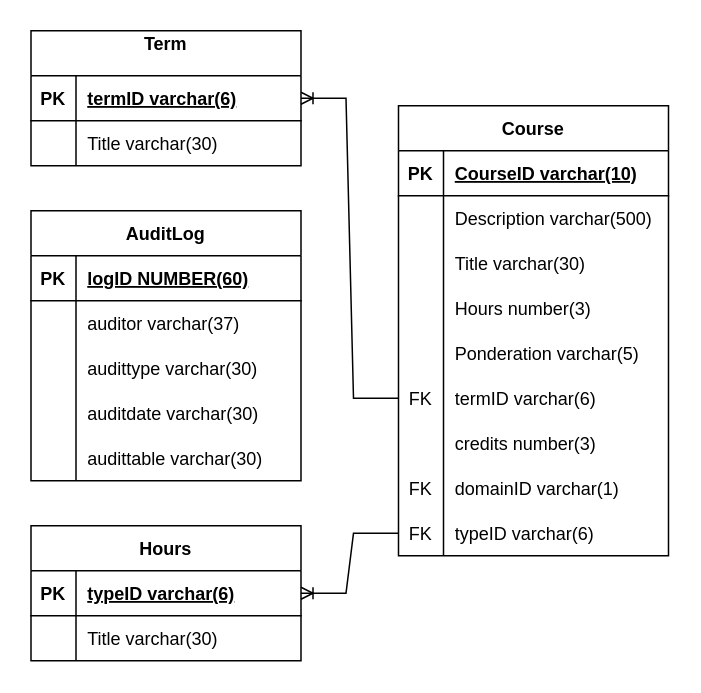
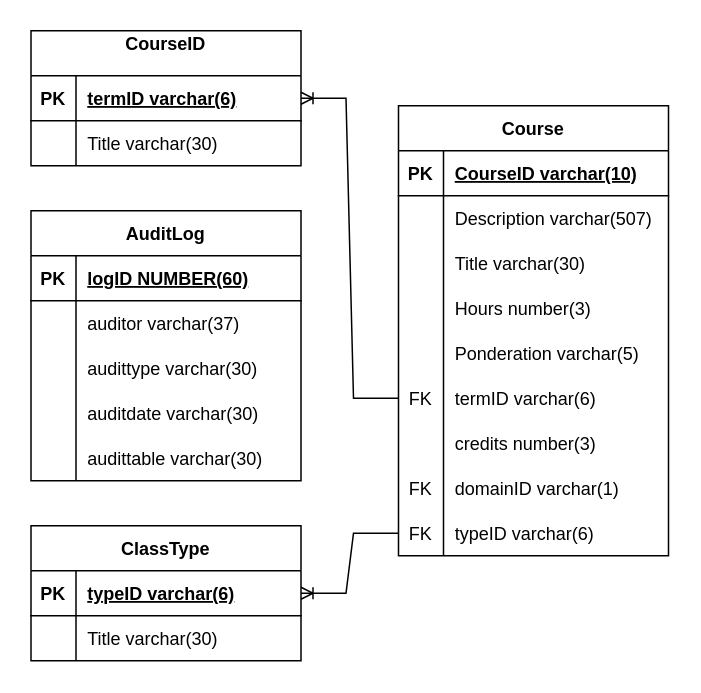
  <mxCell id="0" />
  <mxCell id="1" parent="0" />
  <mxCell id="2" value="Course" style="shape=table;startSize=30;container=1;collapsible=1;childLayout=tableLayout;fixedRows=1;rowLines=0;fontStyle=1;align=center;resizeLast=1;" parent="1" vertex="1"><mxGeometry x="265" y="70" width="180" height="300" as="geometry" /></mxCell>
  <mxCell id="3" value="" style="shape=tableRow;horizontal=0;startSize=0;swimlaneHead=0;swimlaneBody=0;fillColor=none;collapsible=0;dropTarget=0;points=[[0,0.5],[1,0.5]];portConstraint=eastwest;top=0;left=0;right=0;bottom=1;" parent="2" vertex="1"><mxGeometry y="30" width="180" height="30" as="geometry" /></mxCell>
  <mxCell id="4" value="PK" style="shape=partialRectangle;connectable=0;fillColor=none;top=0;left=0;bottom=0;right=0;fontStyle=1;overflow=hidden;" parent="3" vertex="1"><mxGeometry width="30" height="30" as="geometry"><mxRectangle width="30" height="30" as="alternateBounds" /></mxGeometry></mxCell>
  <mxCell id="5" value="CourseID varchar(10)" style="shape=partialRectangle;connectable=0;fillColor=none;top=0;left=0;bottom=0;right=0;align=left;spacingLeft=6;fontStyle=5;overflow=hidden;" parent="3" vertex="1"><mxGeometry x="30" width="150" height="30" as="geometry"><mxRectangle width="150" height="30" as="alternateBounds" /></mxGeometry></mxCell>
  <mxCell id="6" value="" style="shape=tableRow;horizontal=0;startSize=0;swimlaneHead=0;swimlaneBody=0;fillColor=none;collapsible=0;dropTarget=0;points=[[0,0.5],[1,0.5]];portConstraint=eastwest;top=0;left=0;right=0;bottom=0;" parent="2" vertex="1"><mxGeometry y="60" width="180" height="30" as="geometry" /></mxCell>
  <mxCell id="7" value="" style="shape=partialRectangle;connectable=0;fillColor=none;top=0;left=0;bottom=0;right=0;editable=1;overflow=hidden;" parent="6" vertex="1"><mxGeometry width="30" height="30" as="geometry"><mxRectangle width="30" height="30" as="alternateBounds" /></mxGeometry></mxCell>
- <mxCell id="8" value="Description varchar(500)" style="shape=partialRectangle;connectable=0;fillColor=none;top=0;left=0;bottom=0;right=0;align=left;spacingLeft=6;overflow=hidden;" parent="6" vertex="1"><mxGeometry x="30" width="150" height="30" as="geometry"><mxRectangle width="150" height="30" as="alternateBounds" /></mxGeometry></mxCell>
+ <mxCell id="8" value="Description varchar(507)" style="shape=partialRectangle;connectable=0;fillColor=none;top=0;left=0;bottom=0;right=0;align=left;spacingLeft=6;overflow=hidden;" parent="6" vertex="1"><mxGeometry x="30" width="150" height="30" as="geometry"><mxRectangle width="150" height="30" as="alternateBounds" /></mxGeometry></mxCell>
  <mxCell id="9" value="" style="shape=tableRow;horizontal=0;startSize=0;swimlaneHead=0;swimlaneBody=0;fillColor=none;collapsible=0;dropTarget=0;points=[[0,0.5],[1,0.5]];portConstraint=eastwest;top=0;left=0;right=0;bottom=0;" parent="2" vertex="1"><mxGeometry y="90" width="180" height="30" as="geometry" /></mxCell>
  <mxCell id="10" value="" style="shape=partialRectangle;connectable=0;fillColor=none;top=0;left=0;bottom=0;right=0;editable=1;overflow=hidden;" parent="9" vertex="1"><mxGeometry width="30" height="30" as="geometry"><mxRectangle width="30" height="30" as="alternateBounds" /></mxGeometry></mxCell>
  <mxCell id="11" value="Title varchar(30)" style="shape=partialRectangle;connectable=0;fillColor=none;top=0;left=0;bottom=0;right=0;align=left;spacingLeft=6;overflow=hidden;" parent="9" vertex="1"><mxGeometry x="30" width="150" height="30" as="geometry"><mxRectangle width="150" height="30" as="alternateBounds" /></mxGeometry></mxCell>
  <mxCell id="12" value="" style="shape=tableRow;horizontal=0;startSize=0;swimlaneHead=0;swimlaneBody=0;fillColor=none;collapsible=0;dropTarget=0;points=[[0,0.5],[1,0.5]];portConstraint=eastwest;top=0;left=0;right=0;bottom=0;" parent="2" vertex="1"><mxGeometry y="120" width="180" height="30" as="geometry" /></mxCell>
  <mxCell id="13" value="" style="shape=partialRectangle;connectable=0;fillColor=none;top=0;left=0;bottom=0;right=0;editable=1;overflow=hidden;" parent="12" vertex="1"><mxGeometry width="30" height="30" as="geometry"><mxRectangle width="30" height="30" as="alternateBounds" /></mxGeometry></mxCell>
  <mxCell id="14" value="Hours number(3)" style="shape=partialRectangle;connectable=0;fillColor=none;top=0;left=0;bottom=0;right=0;align=left;spacingLeft=6;overflow=hidden;" parent="12" vertex="1"><mxGeometry x="30" width="150" height="30" as="geometry"><mxRectangle width="150" height="30" as="alternateBounds" /></mxGeometry></mxCell>
  <mxCell id="15" value="" style="shape=tableRow;horizontal=0;startSize=0;swimlaneHead=0;swimlaneBody=0;fillColor=none;collapsible=0;dropTarget=0;points=[[0,0.5],[1,0.5]];portConstraint=eastwest;top=0;left=0;right=0;bottom=0;" parent="2" vertex="1"><mxGeometry y="150" width="180" height="30" as="geometry" /></mxCell>
  <mxCell id="16" value="" style="shape=partialRectangle;connectable=0;fillColor=none;top=0;left=0;bottom=0;right=0;editable=1;overflow=hidden;" parent="15" vertex="1"><mxGeometry width="30" height="30" as="geometry"><mxRectangle width="30" height="30" as="alternateBounds" /></mxGeometry></mxCell>
  <mxCell id="17" value="Ponderation varchar(5)" style="shape=partialRectangle;connectable=0;fillColor=none;top=0;left=0;bottom=0;right=0;align=left;spacingLeft=6;overflow=hidden;" parent="15" vertex="1"><mxGeometry x="30" width="150" height="30" as="geometry"><mxRectangle width="150" height="30" as="alternateBounds" /></mxGeometry></mxCell>
  <mxCell id="18" value="" style="shape=tableRow;horizontal=0;startSize=0;swimlaneHead=0;swimlaneBody=0;fillColor=none;collapsible=0;dropTarget=0;points=[[0,0.5],[1,0.5]];portConstraint=eastwest;top=0;left=0;right=0;bottom=0;" parent="2" vertex="1"><mxGeometry y="180" width="180" height="30" as="geometry" /></mxCell>
  <mxCell id="19" value="FK" style="shape=partialRectangle;connectable=0;fillColor=none;top=0;left=0;bottom=0;right=0;editable=1;overflow=hidden;" parent="18" vertex="1"><mxGeometry width="30" height="30" as="geometry"><mxRectangle width="30" height="30" as="alternateBounds" /></mxGeometry></mxCell>
  <mxCell id="20" value="termID varchar(6)" style="shape=partialRectangle;connectable=0;fillColor=none;top=0;left=0;bottom=0;right=0;align=left;spacingLeft=6;overflow=hidden;" parent="18" vertex="1"><mxGeometry x="30" width="150" height="30" as="geometry"><mxRectangle width="150" height="30" as="alternateBounds" /></mxGeometry></mxCell>
  <mxCell id="21" value="" style="shape=tableRow;horizontal=0;startSize=0;swimlaneHead=0;swimlaneBody=0;fillColor=none;collapsible=0;dropTarget=0;points=[[0,0.5],[1,0.5]];portConstraint=eastwest;top=0;left=0;right=0;bottom=0;" parent="2" vertex="1"><mxGeometry y="210" width="180" height="30" as="geometry" /></mxCell>
  <mxCell id="22" value="" style="shape=partialRectangle;connectable=0;fillColor=none;top=0;left=0;bottom=0;right=0;editable=1;overflow=hidden;" parent="21" vertex="1"><mxGeometry width="30" height="30" as="geometry"><mxRectangle width="30" height="30" as="alternateBounds" /></mxGeometry></mxCell>
  <mxCell id="23" value="credits number(3)" style="shape=partialRectangle;connectable=0;fillColor=none;top=0;left=0;bottom=0;right=0;align=left;spacingLeft=6;overflow=hidden;" parent="21" vertex="1"><mxGeometry x="30" width="150" height="30" as="geometry"><mxRectangle width="150" height="30" as="alternateBounds" /></mxGeometry></mxCell>
  <mxCell id="24" value="" style="shape=tableRow;horizontal=0;startSize=0;swimlaneHead=0;swimlaneBody=0;fillColor=none;collapsible=0;dropTarget=0;points=[[0,0.5],[1,0.5]];portConstraint=eastwest;top=0;left=0;right=0;bottom=0;" parent="2" vertex="1"><mxGeometry y="240" width="180" height="30" as="geometry" /></mxCell>
  <mxCell id="25" value="FK" style="shape=partialRectangle;connectable=0;fillColor=none;top=0;left=0;bottom=0;right=0;editable=1;overflow=hidden;" parent="24" vertex="1"><mxGeometry width="30" height="30" as="geometry"><mxRectangle width="30" height="30" as="alternateBounds" /></mxGeometry></mxCell>
  <mxCell id="26" value="domainID varchar(1)" style="shape=partialRectangle;connectable=0;fillColor=none;top=0;left=0;bottom=0;right=0;align=left;spacingLeft=6;overflow=hidden;" parent="24" vertex="1"><mxGeometry x="30" width="150" height="30" as="geometry"><mxRectangle width="150" height="30" as="alternateBounds" /></mxGeometry></mxCell>
  <mxCell id="27" value="" style="shape=tableRow;horizontal=0;startSize=0;swimlaneHead=0;swimlaneBody=0;fillColor=none;collapsible=0;dropTarget=0;points=[[0,0.5],[1,0.5]];portConstraint=eastwest;top=0;left=0;right=0;bottom=0;" parent="2" vertex="1"><mxGeometry y="270" width="180" height="30" as="geometry" /></mxCell>
  <mxCell id="28" value="FK" style="shape=partialRectangle;connectable=0;fillColor=none;top=0;left=0;bottom=0;right=0;editable=1;overflow=hidden;" parent="27" vertex="1"><mxGeometry width="30" height="30" as="geometry"><mxRectangle width="30" height="30" as="alternateBounds" /></mxGeometry></mxCell>
  <mxCell id="29" value="typeID varchar(6)" style="shape=partialRectangle;connectable=0;fillColor=none;top=0;left=0;bottom=0;right=0;align=left;spacingLeft=6;overflow=hidden;" parent="27" vertex="1"><mxGeometry x="30" width="150" height="30" as="geometry"><mxRectangle width="150" height="30" as="alternateBounds" /></mxGeometry></mxCell>
- <mxCell id="30" value="Term&#10;" style="shape=table;startSize=30;container=1;collapsible=1;childLayout=tableLayout;fixedRows=1;rowLines=0;fontStyle=1;align=center;resizeLast=1;" parent="1" vertex="1"><mxGeometry x="20" y="20" width="180" height="90" as="geometry" /></mxCell>
+ <mxCell id="30" value="CourseID&#10;" style="shape=table;startSize=30;container=1;collapsible=1;childLayout=tableLayout;fixedRows=1;rowLines=0;fontStyle=1;align=center;resizeLast=1;" parent="1" vertex="1"><mxGeometry x="20" y="20" width="180" height="90" as="geometry" /></mxCell>
  <mxCell id="31" value="" style="shape=tableRow;horizontal=0;startSize=0;swimlaneHead=0;swimlaneBody=0;fillColor=none;collapsible=0;dropTarget=0;points=[[0,0.5],[1,0.5]];portConstraint=eastwest;top=0;left=0;right=0;bottom=1;" parent="30" vertex="1"><mxGeometry y="30" width="180" height="30" as="geometry" /></mxCell>
  <mxCell id="32" value="PK" style="shape=partialRectangle;connectable=0;fillColor=none;top=0;left=0;bottom=0;right=0;fontStyle=1;overflow=hidden;" parent="31" vertex="1"><mxGeometry width="30" height="30" as="geometry"><mxRectangle width="30" height="30" as="alternateBounds" /></mxGeometry></mxCell>
  <mxCell id="33" value="termID varchar(6)" style="shape=partialRectangle;connectable=0;fillColor=none;top=0;left=0;bottom=0;right=0;align=left;spacingLeft=6;fontStyle=5;overflow=hidden;" parent="31" vertex="1"><mxGeometry x="30" width="150" height="30" as="geometry"><mxRectangle width="150" height="30" as="alternateBounds" /></mxGeometry></mxCell>
  <mxCell id="34" value="" style="shape=tableRow;horizontal=0;startSize=0;swimlaneHead=0;swimlaneBody=0;fillColor=none;collapsible=0;dropTarget=0;points=[[0,0.5],[1,0.5]];portConstraint=eastwest;top=0;left=0;right=0;bottom=0;" parent="30" vertex="1"><mxGeometry y="60" width="180" height="30" as="geometry" /></mxCell>
  <mxCell id="35" value="" style="shape=partialRectangle;connectable=0;fillColor=none;top=0;left=0;bottom=0;right=0;editable=1;overflow=hidden;" parent="34" vertex="1"><mxGeometry width="30" height="30" as="geometry"><mxRectangle width="30" height="30" as="alternateBounds" /></mxGeometry></mxCell>
  <mxCell id="36" value="Title varchar(30)" style="shape=partialRectangle;connectable=0;fillColor=none;top=0;left=0;bottom=0;right=0;align=left;spacingLeft=6;overflow=hidden;" parent="34" vertex="1"><mxGeometry x="30" width="150" height="30" as="geometry"><mxRectangle width="150" height="30" as="alternateBounds" /></mxGeometry></mxCell>
- <mxCell id="37" value="Hours" style="shape=table;startSize=30;container=1;collapsible=1;childLayout=tableLayout;fixedRows=1;rowLines=0;fontStyle=1;align=center;resizeLast=1;" parent="1" vertex="1"><mxGeometry x="20" y="350" width="180" height="90" as="geometry" /></mxCell>
+ <mxCell id="37" value="ClassType" style="shape=table;startSize=30;container=1;collapsible=1;childLayout=tableLayout;fixedRows=1;rowLines=0;fontStyle=1;align=center;resizeLast=1;" parent="1" vertex="1"><mxGeometry x="20" y="350" width="180" height="90" as="geometry" /></mxCell>
  <mxCell id="38" value="" style="shape=tableRow;horizontal=0;startSize=0;swimlaneHead=0;swimlaneBody=0;fillColor=none;collapsible=0;dropTarget=0;points=[[0,0.5],[1,0.5]];portConstraint=eastwest;top=0;left=0;right=0;bottom=1;" parent="37" vertex="1"><mxGeometry y="30" width="180" height="30" as="geometry" /></mxCell>
  <mxCell id="39" value="PK" style="shape=partialRectangle;connectable=0;fillColor=none;top=0;left=0;bottom=0;right=0;fontStyle=1;overflow=hidden;" parent="38" vertex="1"><mxGeometry width="30" height="30" as="geometry"><mxRectangle width="30" height="30" as="alternateBounds" /></mxGeometry></mxCell>
  <mxCell id="40" value="typeID varchar(6)" style="shape=partialRectangle;connectable=0;fillColor=none;top=0;left=0;bottom=0;right=0;align=left;spacingLeft=6;fontStyle=5;overflow=hidden;" parent="38" vertex="1"><mxGeometry x="30" width="150" height="30" as="geometry"><mxRectangle width="150" height="30" as="alternateBounds" /></mxGeometry></mxCell>
  <mxCell id="41" value="" style="shape=tableRow;horizontal=0;startSize=0;swimlaneHead=0;swimlaneBody=0;fillColor=none;collapsible=0;dropTarget=0;points=[[0,0.5],[1,0.5]];portConstraint=eastwest;top=0;left=0;right=0;bottom=0;" parent="37" vertex="1"><mxGeometry y="60" width="180" height="30" as="geometry" /></mxCell>
  <mxCell id="42" value="" style="shape=partialRectangle;connectable=0;fillColor=none;top=0;left=0;bottom=0;right=0;editable=1;overflow=hidden;" parent="41" vertex="1"><mxGeometry width="30" height="30" as="geometry"><mxRectangle width="30" height="30" as="alternateBounds" /></mxGeometry></mxCell>
  <mxCell id="43" value="Title varchar(30)" style="shape=partialRectangle;connectable=0;fillColor=none;top=0;left=0;bottom=0;right=0;align=left;spacingLeft=6;overflow=hidden;" parent="41" vertex="1"><mxGeometry x="30" width="150" height="30" as="geometry"><mxRectangle width="150" height="30" as="alternateBounds" /></mxGeometry></mxCell>
  <mxCell id="44" value="AuditLog" style="shape=table;startSize=30;container=1;collapsible=1;childLayout=tableLayout;fixedRows=1;rowLines=0;fontStyle=1;align=center;resizeLast=1;" parent="1" vertex="1"><mxGeometry x="20" y="140" width="180" height="180" as="geometry" /></mxCell>
  <mxCell id="45" value="" style="shape=tableRow;horizontal=0;startSize=0;swimlaneHead=0;swimlaneBody=0;fillColor=none;collapsible=0;dropTarget=0;points=[[0,0.5],[1,0.5]];portConstraint=eastwest;top=0;left=0;right=0;bottom=1;" parent="44" vertex="1"><mxGeometry y="30" width="180" height="30" as="geometry" /></mxCell>
  <mxCell id="46" value="PK" style="shape=partialRectangle;connectable=0;fillColor=none;top=0;left=0;bottom=0;right=0;fontStyle=1;overflow=hidden;" parent="45" vertex="1"><mxGeometry width="30" height="30" as="geometry"><mxRectangle width="30" height="30" as="alternateBounds" /></mxGeometry></mxCell>
  <mxCell id="47" value="logID NUMBER(60)" style="shape=partialRectangle;connectable=0;fillColor=none;top=0;left=0;bottom=0;right=0;align=left;spacingLeft=6;fontStyle=5;overflow=hidden;" parent="45" vertex="1"><mxGeometry x="30" width="150" height="30" as="geometry"><mxRectangle width="150" height="30" as="alternateBounds" /></mxGeometry></mxCell>
  <mxCell id="48" value="" style="shape=tableRow;horizontal=0;startSize=0;swimlaneHead=0;swimlaneBody=0;fillColor=none;collapsible=0;dropTarget=0;points=[[0,0.5],[1,0.5]];portConstraint=eastwest;top=0;left=0;right=0;bottom=0;" parent="44" vertex="1"><mxGeometry y="60" width="180" height="30" as="geometry" /></mxCell>
  <mxCell id="49" value="" style="shape=partialRectangle;connectable=0;fillColor=none;top=0;left=0;bottom=0;right=0;editable=1;overflow=hidden;" parent="48" vertex="1"><mxGeometry width="30" height="30" as="geometry"><mxRectangle width="30" height="30" as="alternateBounds" /></mxGeometry></mxCell>
  <mxCell id="50" value="auditor varchar(37)" style="shape=partialRectangle;connectable=0;fillColor=none;top=0;left=0;bottom=0;right=0;align=left;spacingLeft=6;overflow=hidden;" parent="48" vertex="1"><mxGeometry x="30" width="150" height="30" as="geometry"><mxRectangle width="150" height="30" as="alternateBounds" /></mxGeometry></mxCell>
  <mxCell id="51" value="" style="shape=tableRow;horizontal=0;startSize=0;swimlaneHead=0;swimlaneBody=0;fillColor=none;collapsible=0;dropTarget=0;points=[[0,0.5],[1,0.5]];portConstraint=eastwest;top=0;left=0;right=0;bottom=0;" parent="44" vertex="1"><mxGeometry y="90" width="180" height="30" as="geometry" /></mxCell>
  <mxCell id="52" value="" style="shape=partialRectangle;connectable=0;fillColor=none;top=0;left=0;bottom=0;right=0;editable=1;overflow=hidden;" parent="51" vertex="1"><mxGeometry width="30" height="30" as="geometry"><mxRectangle width="30" height="30" as="alternateBounds" /></mxGeometry></mxCell>
  <mxCell id="53" value="audittype varchar(30)" style="shape=partialRectangle;connectable=0;fillColor=none;top=0;left=0;bottom=0;right=0;align=left;spacingLeft=6;overflow=hidden;" parent="51" vertex="1"><mxGeometry x="30" width="150" height="30" as="geometry"><mxRectangle width="150" height="30" as="alternateBounds" /></mxGeometry></mxCell>
  <mxCell id="54" value="" style="shape=tableRow;horizontal=0;startSize=0;swimlaneHead=0;swimlaneBody=0;fillColor=none;collapsible=0;dropTarget=0;points=[[0,0.5],[1,0.5]];portConstraint=eastwest;top=0;left=0;right=0;bottom=0;" parent="44" vertex="1"><mxGeometry y="120" width="180" height="30" as="geometry" /></mxCell>
  <mxCell id="55" value="" style="shape=partialRectangle;connectable=0;fillColor=none;top=0;left=0;bottom=0;right=0;editable=1;overflow=hidden;" parent="54" vertex="1"><mxGeometry width="30" height="30" as="geometry"><mxRectangle width="30" height="30" as="alternateBounds" /></mxGeometry></mxCell>
  <mxCell id="56" value="auditdate varchar(30)" style="shape=partialRectangle;connectable=0;fillColor=none;top=0;left=0;bottom=0;right=0;align=left;spacingLeft=6;overflow=hidden;" parent="54" vertex="1"><mxGeometry x="30" width="150" height="30" as="geometry"><mxRectangle width="150" height="30" as="alternateBounds" /></mxGeometry></mxCell>
  <mxCell id="57" value="" style="shape=tableRow;horizontal=0;startSize=0;swimlaneHead=0;swimlaneBody=0;fillColor=none;collapsible=0;dropTarget=0;points=[[0,0.5],[1,0.5]];portConstraint=eastwest;top=0;left=0;right=0;bottom=0;" parent="44" vertex="1"><mxGeometry y="150" width="180" height="30" as="geometry" /></mxCell>
  <mxCell id="58" value="" style="shape=partialRectangle;connectable=0;fillColor=none;top=0;left=0;bottom=0;right=0;editable=1;overflow=hidden;" parent="57" vertex="1"><mxGeometry width="30" height="30" as="geometry"><mxRectangle width="30" height="30" as="alternateBounds" /></mxGeometry></mxCell>
  <mxCell id="59" value="audittable varchar(30)" style="shape=partialRectangle;connectable=0;fillColor=none;top=0;left=0;bottom=0;right=0;align=left;spacingLeft=6;overflow=hidden;" parent="57" vertex="1"><mxGeometry x="30" width="150" height="30" as="geometry"><mxRectangle width="150" height="30" as="alternateBounds" /></mxGeometry></mxCell>
  <mxCell id="60" value="" style="edgeStyle=entityRelationEdgeStyle;fontSize=12;html=1;endArrow=none;rounded=0;exitX=1;exitY=0.5;exitDx=0;exitDy=0;entryX=0;entryY=0.5;entryDx=0;entryDy=0;startArrow=ERoneToMany;startFill=0;endFill=0;" parent="1" source="31" target="18" edge="1"><mxGeometry width="100" height="100" relative="1" as="geometry"><mxPoint x="160" y="120" as="sourcePoint" /><mxPoint x="260" y="20" as="targetPoint" /></mxGeometry></mxCell>
  <mxCell id="61" value="" style="edgeStyle=entityRelationEdgeStyle;fontSize=12;html=1;endArrow=none;rounded=0;exitX=1;exitY=0.5;exitDx=0;exitDy=0;entryX=0;entryY=0.5;entryDx=0;entryDy=0;startArrow=ERoneToMany;startFill=0;endFill=0;" parent="1" source="38" target="27" edge="1"><mxGeometry width="100" height="100" relative="1" as="geometry"><mxPoint x="115" y="140" as="sourcePoint" /><mxPoint x="250" y="190" as="targetPoint" /></mxGeometry></mxCell>
